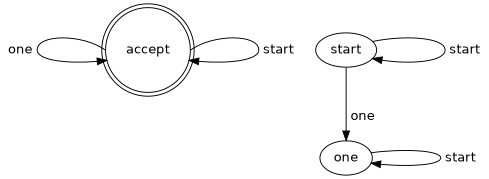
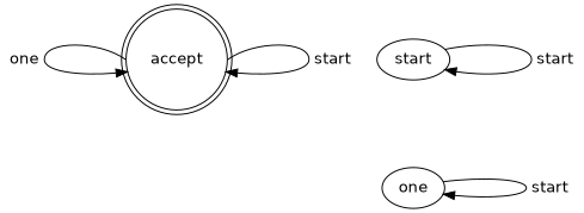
  digraph {
    fontname="DejaVu Sans"
    nodesep=1
    splines=true
    node [fontname="DejaVu Sans"]
    edge [fontname="DejaVu Sans"]
    accept [shape=doublecircle]
    start
    one
    accept -> accept [label=" one " tailport=w]
    accept -> accept [label=" start " tailport=e]
    start -> start [label=" start "]
-   start -> one [label=" one "]
    one -> one [label=" start "]
  }
